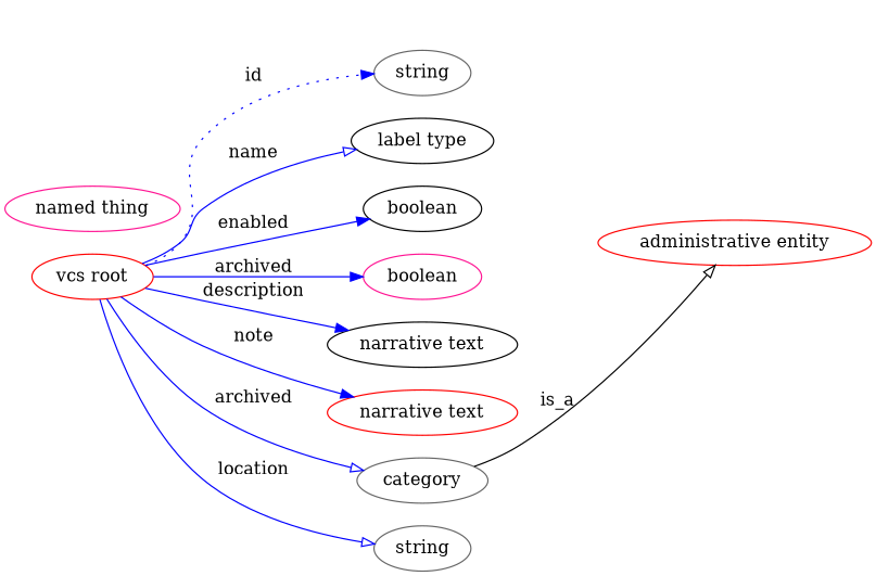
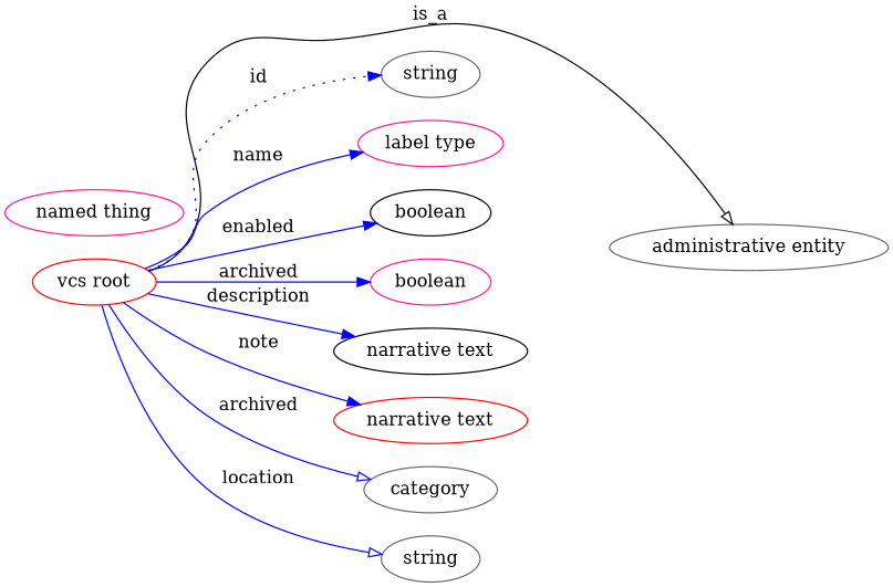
  digraph {
    rankdir=LR
    node [color=red]
    edge [arrowhead=normal style=solid color=blue]
    n1 [height=0.5 label="vcs root" width=1.336]
-   "administrative entity" [height=0.5 width=3.015]
+   "administrative entity" [color=gray40 height=0.5 width=3.015]
    n3 [color=gray40 height=0.5 label=string width=1.0652]
-   n4 [color=black height=0.5 label="label type" width=1.5707]
+   n4 [color=deeppink height=0.5 label="label type" width=1.5707]
    n5 [color=black height=0.5 label=boolean width=1.2999]
    n6 [color=deeppink height=0.5 label=boolean width=1.2999]
    n7 [color=black height=0.5 label="narrative text" width=2.0943]
    n8 [height=0.5 label="narrative text" width=2.0943]
    category [color=gray40 height=0.5 width=1.4443]
    n10 [color=gray40 height=0.5 label=string width=1.0652]
    n11 [color=deeppink height=0.5 label="named thing" width=1.9318]
-   category -> "administrative entity" [arrowhead=onormal label=is_a color=""]
+   n1 -> "administrative entity" [arrowhead=onormal label=is_a color=""]
    n1 -> n3 [label=id style=dotted]
-   n1 -> n4 [arrowhead=onormal label=name]
+   n1 -> n4 [label=name]
    n1 -> n5 [label=enabled]
    n1 -> n6 [label=archived]
    n1 -> n7 [label=description]
    n1 -> n8 [label=note]
    n1 -> category [arrowhead=onormal label=archived]
    n1 -> n10 [arrowhead=onormal label=location]
  }
